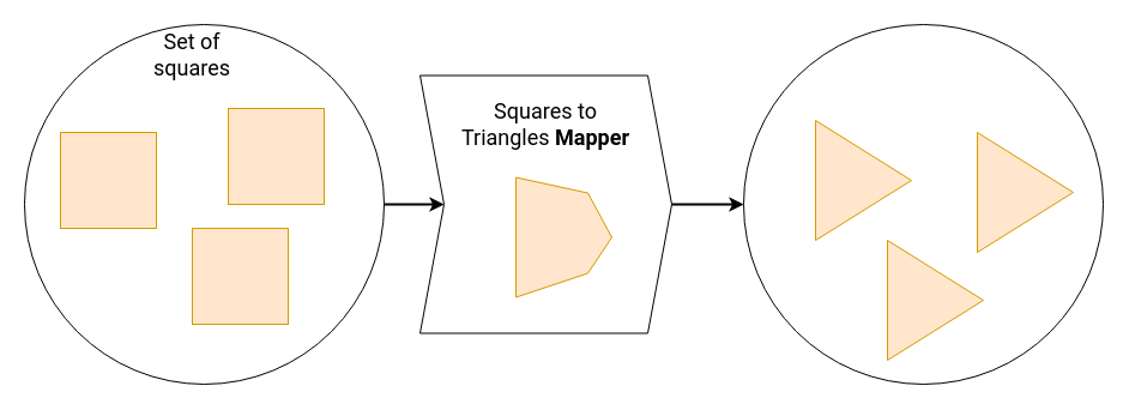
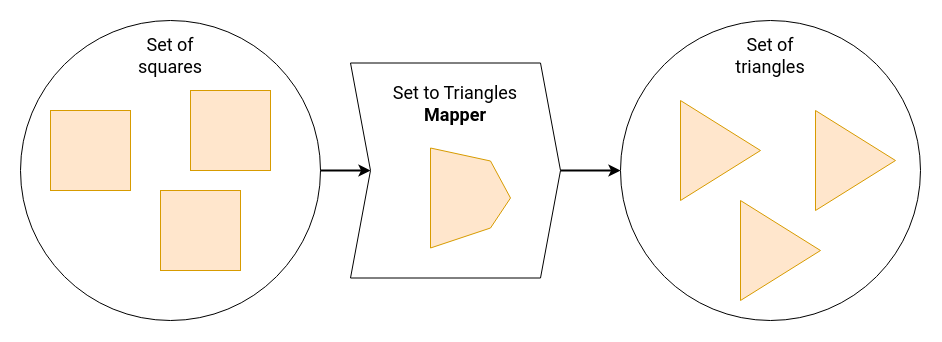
  <mxCell id="0" />
  <mxCell id="1" parent="0" />
  <mxCell id="2" value="" style="group" vertex="1" connectable="0" parent="1"><mxGeometry x="20" y="20" width="900" height="300" as="geometry" /></mxCell>
  <mxCell id="3" value="" style="shape=step;perimeter=stepPerimeter;whiteSpace=wrap;html=1;fixedSize=1;" vertex="1" parent="2"><mxGeometry x="330" y="42.5" width="210" height="215" as="geometry" /></mxCell>
  <mxCell id="4" value="" style="group" vertex="1" connectable="0" parent="2"><mxGeometry x="600" width="300" height="300" as="geometry" /></mxCell>
  <mxCell id="5" value="" style="ellipse;whiteSpace=wrap;html=1;aspect=fixed;" vertex="1" parent="4"><mxGeometry width="300" height="300" as="geometry" /></mxCell>
+ <mxCell id="6" value="&lt;font face=&quot;Roboto&quot; data-font-src=&quot;https://fonts.googleapis.com/css?family=Roboto&quot; style=&quot;font-size: 18px&quot;&gt;Set of triangles&lt;/font&gt;" style="text;html=1;strokeColor=none;fillColor=none;align=center;verticalAlign=middle;whiteSpace=wrap;rounded=0;" vertex="1" parent="4"><mxGeometry x="105" y="20" width="90" height="30" as="geometry" /></mxCell>
  <mxCell id="7" value="" style="triangle;whiteSpace=wrap;html=1;fillColor=#ffe6cc;strokeColor=#d79b00;" vertex="1" parent="4"><mxGeometry x="60" y="80" width="80" height="100" as="geometry" /></mxCell>
  <mxCell id="8" value="" style="triangle;whiteSpace=wrap;html=1;fillColor=#ffe6cc;strokeColor=#d79b00;" vertex="1" parent="4"><mxGeometry x="195" y="90" width="80" height="100" as="geometry" /></mxCell>
  <mxCell id="9" value="" style="triangle;whiteSpace=wrap;html=1;fillColor=#ffe6cc;strokeColor=#d79b00;" vertex="1" parent="4"><mxGeometry x="120" y="180" width="80" height="100" as="geometry" /></mxCell>
  <mxCell id="10" style="edgeStyle=orthogonalEdgeStyle;rounded=0;orthogonalLoop=1;jettySize=auto;html=1;strokeWidth=2;" edge="1" parent="2" source="3" target="5"><mxGeometry relative="1" as="geometry" /></mxCell>
  <mxCell id="11" value="" style="group" vertex="1" connectable="0" parent="2"><mxGeometry width="300" height="300" as="geometry" /></mxCell>
  <mxCell id="12" value="" style="ellipse;whiteSpace=wrap;html=1;aspect=fixed;" vertex="1" parent="11"><mxGeometry width="300" height="300" as="geometry" /></mxCell>
- <mxCell id="13" value="&lt;font face=&quot;Roboto&quot; data-font-src=&quot;https://fonts.googleapis.com/css?family=Roboto&quot; style=&quot;font-size: 18px&quot;&gt;Set of squares&lt;/font&gt;" style="text;html=1;strokeColor=none;fillColor=none;align=center;verticalAlign=middle;whiteSpace=wrap;rounded=0;" vertex="1" parent="11"><mxGeometry x="95" y="10" width="90" height="30" as="geometry" /></mxCell>
+ <mxCell id="13" value="&lt;font face=&quot;Roboto&quot; data-font-src=&quot;https://fonts.googleapis.com/css?family=Roboto&quot; style=&quot;font-size: 18px&quot;&gt;Set of squares&lt;/font&gt;" style="text;html=1;strokeColor=none;fillColor=none;align=center;verticalAlign=middle;whiteSpace=wrap;rounded=0;" vertex="1" parent="11"><mxGeometry x="105" y="20" width="90" height="30" as="geometry" /></mxCell>
  <mxCell id="14" value="" style="whiteSpace=wrap;html=1;aspect=fixed;fillColor=#ffe6cc;strokeColor=#d79b00;" vertex="1" parent="11"><mxGeometry x="30" y="90" width="80" height="80" as="geometry" /></mxCell>
  <mxCell id="15" value="" style="whiteSpace=wrap;html=1;aspect=fixed;fillColor=#ffe6cc;strokeColor=#d79b00;" vertex="1" parent="11"><mxGeometry x="170" y="70" width="80" height="80" as="geometry" /></mxCell>
  <mxCell id="16" value="" style="whiteSpace=wrap;html=1;aspect=fixed;fillColor=#ffe6cc;strokeColor=#d79b00;" vertex="1" parent="11"><mxGeometry x="140" y="170" width="80" height="80" as="geometry" /></mxCell>
  <mxCell id="17" style="edgeStyle=orthogonalEdgeStyle;rounded=0;orthogonalLoop=1;jettySize=auto;html=1;strokeWidth=2;" edge="1" parent="2" source="12" target="3"><mxGeometry relative="1" as="geometry" /></mxCell>
- <mxCell id="18" value="&lt;font face=&quot;Roboto&quot; data-font-src=&quot;https://fonts.googleapis.com/css?family=Roboto&quot; style=&quot;font-size: 18px&quot;&gt;Squares to Triangles &lt;b&gt;Mapper&lt;/b&gt;&lt;/font&gt;" style="text;html=1;strokeColor=none;fillColor=none;align=center;verticalAlign=middle;whiteSpace=wrap;rounded=0;" vertex="1" parent="2"><mxGeometry x="360" y="67.5" width="150" height="30" as="geometry" /></mxCell>
+ <mxCell id="18" value="&lt;font face=&quot;Roboto&quot; data-font-src=&quot;https://fonts.googleapis.com/css?family=Roboto&quot; style=&quot;font-size: 18px&quot;&gt;Set to Triangles &lt;b&gt;Mapper&lt;/b&gt;&lt;/font&gt;" style="text;html=1;strokeColor=none;fillColor=none;align=center;verticalAlign=middle;whiteSpace=wrap;rounded=0;" vertex="1" parent="2"><mxGeometry x="360" y="67.5" width="150" height="30" as="geometry" /></mxCell>
  <mxCell id="19" value="" style="verticalLabelPosition=bottom;verticalAlign=top;html=1;shape=mxgraph.basic.polygon;polyCoords=[[0,0],[0,0],[0.75,0.13],[1,0.5],[0.75,0.8],[0,1],[0,1],[0,0]];polyline=0;fillColor=#ffe6cc;strokeColor=#d79b00;" vertex="1" parent="2"><mxGeometry x="410" y="127.5" width="80" height="100" as="geometry" /></mxCell>
